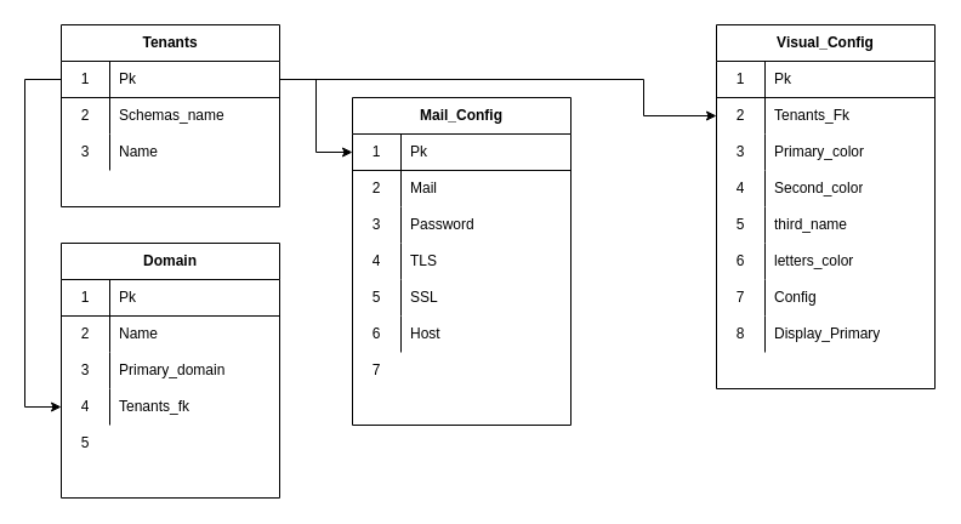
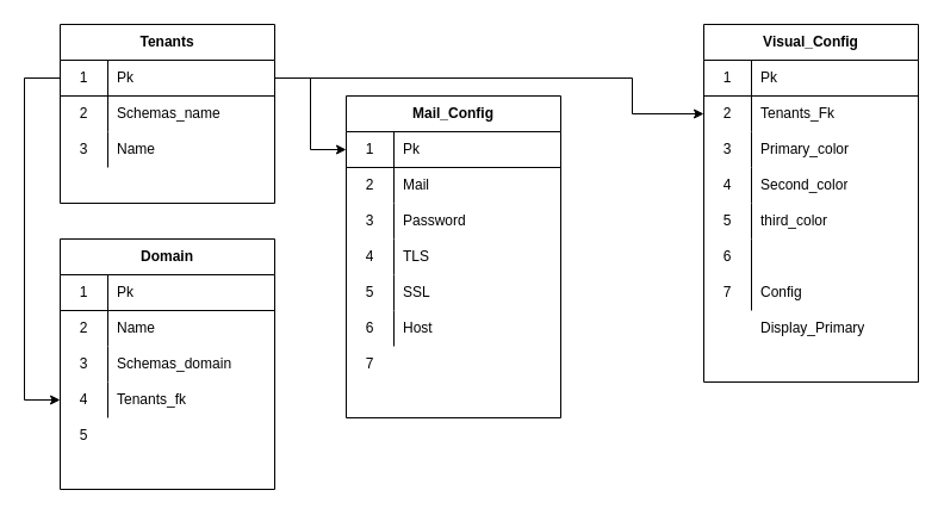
  <mxCell id="0" />
  <mxCell id="1" parent="0" />
  <mxCell id="2" value="Tenants" style="shape=table;html=1;whiteSpace=wrap;startSize=30;container=1;collapsible=0;childLayout=tableLayout;fixedRows=1;rowLines=0;fontStyle=1;align=center;" vertex="1" parent="1"><mxGeometry x="50" y="20" width="180" height="150" as="geometry" /></mxCell>
  <mxCell id="3" value="" style="shape=partialRectangle;html=1;whiteSpace=wrap;collapsible=0;dropTarget=0;pointerEvents=0;fillColor=none;top=0;left=0;bottom=1;right=0;points=[[0,0.5],[1,0.5]];portConstraint=eastwest;" vertex="1" parent="2"><mxGeometry y="30" width="180" height="30" as="geometry" /></mxCell>
  <mxCell id="4" value="1" style="shape=partialRectangle;html=1;whiteSpace=wrap;connectable=0;fillColor=none;top=0;left=0;bottom=0;right=0;overflow=hidden;" vertex="1" parent="3"><mxGeometry width="40" height="30" as="geometry" /></mxCell>
  <mxCell id="5" value="Pk" style="shape=partialRectangle;html=1;whiteSpace=wrap;connectable=0;fillColor=none;top=0;left=0;bottom=0;right=0;align=left;spacingLeft=6;overflow=hidden;" vertex="1" parent="3"><mxGeometry x="40" width="140" height="30" as="geometry" /></mxCell>
  <mxCell id="6" value="" style="shape=partialRectangle;html=1;whiteSpace=wrap;collapsible=0;dropTarget=0;pointerEvents=0;fillColor=none;top=0;left=0;bottom=0;right=0;points=[[0,0.5],[1,0.5]];portConstraint=eastwest;" vertex="1" parent="2"><mxGeometry y="60" width="180" height="30" as="geometry" /></mxCell>
  <mxCell id="7" value="2" style="shape=partialRectangle;html=1;whiteSpace=wrap;connectable=0;fillColor=none;top=0;left=0;bottom=0;right=0;overflow=hidden;" vertex="1" parent="6"><mxGeometry width="40" height="30" as="geometry" /></mxCell>
  <mxCell id="8" value="Schemas_name" style="shape=partialRectangle;html=1;whiteSpace=wrap;connectable=0;fillColor=none;top=0;left=0;bottom=0;right=0;align=left;spacingLeft=6;overflow=hidden;" vertex="1" parent="6"><mxGeometry x="40" width="140" height="30" as="geometry" /></mxCell>
  <mxCell id="9" value="" style="shape=partialRectangle;html=1;whiteSpace=wrap;collapsible=0;dropTarget=0;pointerEvents=0;fillColor=none;top=0;left=0;bottom=0;right=0;points=[[0,0.5],[1,0.5]];portConstraint=eastwest;" vertex="1" parent="2"><mxGeometry y="90" width="180" height="30" as="geometry" /></mxCell>
  <mxCell id="10" value="3" style="shape=partialRectangle;html=1;whiteSpace=wrap;connectable=0;fillColor=none;top=0;left=0;bottom=0;right=0;overflow=hidden;" vertex="1" parent="9"><mxGeometry width="40" height="30" as="geometry" /></mxCell>
  <mxCell id="11" value="Name" style="shape=partialRectangle;html=1;whiteSpace=wrap;connectable=0;fillColor=none;top=0;left=0;bottom=0;right=0;align=left;spacingLeft=6;overflow=hidden;" vertex="1" parent="9"><mxGeometry x="40" width="140" height="30" as="geometry" /></mxCell>
  <mxCell id="12" value="Domain" style="shape=table;html=1;whiteSpace=wrap;startSize=30;container=1;collapsible=0;childLayout=tableLayout;fixedRows=1;rowLines=0;fontStyle=1;align=center;" vertex="1" parent="1"><mxGeometry x="50" y="200" width="180" height="210" as="geometry" /></mxCell>
  <mxCell id="13" value="" style="shape=partialRectangle;html=1;whiteSpace=wrap;collapsible=0;dropTarget=0;pointerEvents=0;fillColor=none;top=0;left=0;bottom=1;right=0;points=[[0,0.5],[1,0.5]];portConstraint=eastwest;" vertex="1" parent="12"><mxGeometry y="30" width="180" height="30" as="geometry" /></mxCell>
  <mxCell id="14" value="1" style="shape=partialRectangle;html=1;whiteSpace=wrap;connectable=0;fillColor=none;top=0;left=0;bottom=0;right=0;overflow=hidden;" vertex="1" parent="13"><mxGeometry width="40" height="30" as="geometry" /></mxCell>
  <mxCell id="15" value="Pk" style="shape=partialRectangle;html=1;whiteSpace=wrap;connectable=0;fillColor=none;top=0;left=0;bottom=0;right=0;align=left;spacingLeft=6;overflow=hidden;" vertex="1" parent="13"><mxGeometry x="40" width="140" height="30" as="geometry" /></mxCell>
  <mxCell id="16" value="" style="shape=partialRectangle;html=1;whiteSpace=wrap;collapsible=0;dropTarget=0;pointerEvents=0;fillColor=none;top=0;left=0;bottom=0;right=0;points=[[0,0.5],[1,0.5]];portConstraint=eastwest;" vertex="1" parent="12"><mxGeometry y="60" width="180" height="30" as="geometry" /></mxCell>
  <mxCell id="17" value="2" style="shape=partialRectangle;html=1;whiteSpace=wrap;connectable=0;fillColor=none;top=0;left=0;bottom=0;right=0;overflow=hidden;" vertex="1" parent="16"><mxGeometry width="40" height="30" as="geometry" /></mxCell>
  <mxCell id="18" value="Name" style="shape=partialRectangle;html=1;whiteSpace=wrap;connectable=0;fillColor=none;top=0;left=0;bottom=0;right=0;align=left;spacingLeft=6;overflow=hidden;" vertex="1" parent="16"><mxGeometry x="40" width="140" height="30" as="geometry" /></mxCell>
  <mxCell id="19" value="" style="shape=partialRectangle;html=1;whiteSpace=wrap;collapsible=0;dropTarget=0;pointerEvents=0;fillColor=none;top=0;left=0;bottom=0;right=0;points=[[0,0.5],[1,0.5]];portConstraint=eastwest;" vertex="1" parent="12"><mxGeometry y="90" width="180" height="30" as="geometry" /></mxCell>
  <mxCell id="20" value="3" style="shape=partialRectangle;html=1;whiteSpace=wrap;connectable=0;fillColor=none;top=0;left=0;bottom=0;right=0;overflow=hidden;" vertex="1" parent="19"><mxGeometry width="40" height="30" as="geometry" /></mxCell>
- <mxCell id="21" value="Primary_domain" style="shape=partialRectangle;html=1;whiteSpace=wrap;connectable=0;fillColor=none;top=0;left=0;bottom=0;right=0;align=left;spacingLeft=6;overflow=hidden;" vertex="1" parent="19"><mxGeometry x="40" width="140" height="30" as="geometry" /></mxCell>
+ <mxCell id="21" value="Schemas_domain" style="shape=partialRectangle;html=1;whiteSpace=wrap;connectable=0;fillColor=none;top=0;left=0;bottom=0;right=0;align=left;spacingLeft=6;overflow=hidden;" vertex="1" parent="19"><mxGeometry x="40" width="140" height="30" as="geometry" /></mxCell>
  <mxCell id="22" value="" style="shape=partialRectangle;html=1;whiteSpace=wrap;collapsible=0;dropTarget=0;pointerEvents=0;fillColor=none;top=0;left=0;bottom=0;right=0;points=[[0,0.5],[1,0.5]];portConstraint=eastwest;" vertex="1" parent="12"><mxGeometry y="120" width="180" height="30" as="geometry" /></mxCell>
  <mxCell id="23" value="4" style="shape=partialRectangle;html=1;whiteSpace=wrap;connectable=0;fillColor=none;top=0;left=0;bottom=0;right=0;overflow=hidden;" vertex="1" parent="22"><mxGeometry width="40" height="30" as="geometry" /></mxCell>
  <mxCell id="24" value="Tenants_fk" style="shape=partialRectangle;html=1;whiteSpace=wrap;connectable=0;fillColor=none;top=0;left=0;bottom=0;right=0;align=left;spacingLeft=6;overflow=hidden;" vertex="1" parent="22"><mxGeometry x="40" width="140" height="30" as="geometry" /></mxCell>
  <mxCell id="25" value="" style="shape=partialRectangle;html=1;whiteSpace=wrap;collapsible=0;dropTarget=0;pointerEvents=0;fillColor=none;top=0;left=0;bottom=0;right=0;points=[[0,0.5],[1,0.5]];portConstraint=eastwest;" vertex="1" parent="12"><mxGeometry y="150" width="180" height="30" as="geometry" /></mxCell>
  <mxCell id="26" value="5" style="shape=partialRectangle;html=1;whiteSpace=wrap;connectable=0;fillColor=none;top=0;left=0;bottom=0;right=0;overflow=hidden;" vertex="1" parent="25"><mxGeometry width="40" height="30" as="geometry" /></mxCell>
  <mxCell id="27" style="edgeStyle=orthogonalEdgeStyle;rounded=0;orthogonalLoop=1;jettySize=auto;html=1;exitX=0;exitY=0.5;exitDx=0;exitDy=0;entryX=0;entryY=0.5;entryDx=0;entryDy=0;" edge="1" parent="1" source="3" target="22"><mxGeometry relative="1" as="geometry"><Array as="points"><mxPoint x="20" y="65" /><mxPoint x="20" y="335" /></Array></mxGeometry></mxCell>
  <mxCell id="28" value="Visual_Config" style="shape=table;html=1;whiteSpace=wrap;startSize=30;container=1;collapsible=0;childLayout=tableLayout;fixedRows=1;rowLines=0;fontStyle=1;align=center;" vertex="1" parent="1"><mxGeometry x="590" y="20" width="180" height="300" as="geometry" /></mxCell>
  <mxCell id="29" value="" style="shape=partialRectangle;html=1;whiteSpace=wrap;collapsible=0;dropTarget=0;pointerEvents=0;fillColor=none;top=0;left=0;bottom=1;right=0;points=[[0,0.5],[1,0.5]];portConstraint=eastwest;" vertex="1" parent="28"><mxGeometry y="30" width="180" height="30" as="geometry" /></mxCell>
  <mxCell id="30" value="1" style="shape=partialRectangle;html=1;whiteSpace=wrap;connectable=0;fillColor=none;top=0;left=0;bottom=0;right=0;overflow=hidden;" vertex="1" parent="29"><mxGeometry width="40" height="30" as="geometry" /></mxCell>
  <mxCell id="31" value="Pk" style="shape=partialRectangle;html=1;whiteSpace=wrap;connectable=0;fillColor=none;top=0;left=0;bottom=0;right=0;align=left;spacingLeft=6;overflow=hidden;" vertex="1" parent="29"><mxGeometry x="40" width="140" height="30" as="geometry" /></mxCell>
  <mxCell id="32" value="" style="shape=partialRectangle;html=1;whiteSpace=wrap;collapsible=0;dropTarget=0;pointerEvents=0;fillColor=none;top=0;left=0;bottom=0;right=0;points=[[0,0.5],[1,0.5]];portConstraint=eastwest;" vertex="1" parent="28"><mxGeometry y="60" width="180" height="30" as="geometry" /></mxCell>
  <mxCell id="33" value="2" style="shape=partialRectangle;html=1;whiteSpace=wrap;connectable=0;fillColor=none;top=0;left=0;bottom=0;right=0;overflow=hidden;" vertex="1" parent="32"><mxGeometry width="40" height="30" as="geometry" /></mxCell>
  <mxCell id="34" value="Tenants_Fk" style="shape=partialRectangle;html=1;whiteSpace=wrap;connectable=0;fillColor=none;top=0;left=0;bottom=0;right=0;align=left;spacingLeft=6;overflow=hidden;" vertex="1" parent="32"><mxGeometry x="40" width="140" height="30" as="geometry" /></mxCell>
  <mxCell id="35" value="" style="shape=partialRectangle;html=1;whiteSpace=wrap;collapsible=0;dropTarget=0;pointerEvents=0;fillColor=none;top=0;left=0;bottom=0;right=0;points=[[0,0.5],[1,0.5]];portConstraint=eastwest;" vertex="1" parent="28"><mxGeometry y="90" width="180" height="30" as="geometry" /></mxCell>
  <mxCell id="36" value="3" style="shape=partialRectangle;html=1;whiteSpace=wrap;connectable=0;fillColor=none;top=0;left=0;bottom=0;right=0;overflow=hidden;" vertex="1" parent="35"><mxGeometry width="40" height="30" as="geometry" /></mxCell>
  <mxCell id="37" value="Primary_color" style="shape=partialRectangle;html=1;whiteSpace=wrap;connectable=0;fillColor=none;top=0;left=0;bottom=0;right=0;align=left;spacingLeft=6;overflow=hidden;" vertex="1" parent="35"><mxGeometry x="40" width="140" height="30" as="geometry" /></mxCell>
  <mxCell id="38" value="" style="shape=partialRectangle;html=1;whiteSpace=wrap;collapsible=0;dropTarget=0;pointerEvents=0;fillColor=none;top=0;left=0;bottom=0;right=0;points=[[0,0.5],[1,0.5]];portConstraint=eastwest;" vertex="1" parent="28"><mxGeometry y="120" width="180" height="30" as="geometry" /></mxCell>
  <mxCell id="39" value="4" style="shape=partialRectangle;html=1;whiteSpace=wrap;connectable=0;fillColor=none;top=0;left=0;bottom=0;right=0;overflow=hidden;" vertex="1" parent="38"><mxGeometry width="40" height="30" as="geometry" /></mxCell>
  <mxCell id="40" value="Second_color" style="shape=partialRectangle;html=1;whiteSpace=wrap;connectable=0;fillColor=none;top=0;left=0;bottom=0;right=0;align=left;spacingLeft=6;overflow=hidden;" vertex="1" parent="38"><mxGeometry x="40" width="140" height="30" as="geometry" /></mxCell>
  <mxCell id="41" value="" style="shape=partialRectangle;html=1;whiteSpace=wrap;collapsible=0;dropTarget=0;pointerEvents=0;fillColor=none;top=0;left=0;bottom=0;right=0;points=[[0,0.5],[1,0.5]];portConstraint=eastwest;" vertex="1" parent="28"><mxGeometry y="150" width="180" height="30" as="geometry" /></mxCell>
  <mxCell id="42" value="5" style="shape=partialRectangle;html=1;whiteSpace=wrap;connectable=0;fillColor=none;top=0;left=0;bottom=0;right=0;overflow=hidden;" vertex="1" parent="41"><mxGeometry width="40" height="30" as="geometry" /></mxCell>
- <mxCell id="43" value="third_name" style="shape=partialRectangle;html=1;whiteSpace=wrap;connectable=0;fillColor=none;top=0;left=0;bottom=0;right=0;align=left;spacingLeft=6;overflow=hidden;" vertex="1" parent="41"><mxGeometry x="40" width="140" height="30" as="geometry" /></mxCell>
+ <mxCell id="43" value="third_color" style="shape=partialRectangle;html=1;whiteSpace=wrap;connectable=0;fillColor=none;top=0;left=0;bottom=0;right=0;align=left;spacingLeft=6;overflow=hidden;" vertex="1" parent="41"><mxGeometry x="40" width="140" height="30" as="geometry" /></mxCell>
  <mxCell id="44" value="" style="shape=partialRectangle;html=1;whiteSpace=wrap;collapsible=0;dropTarget=0;pointerEvents=0;fillColor=none;top=0;left=0;bottom=0;right=0;points=[[0,0.5],[1,0.5]];portConstraint=eastwest;" vertex="1" parent="28"><mxGeometry y="180" width="180" height="30" as="geometry" /></mxCell>
  <mxCell id="45" value="6" style="shape=partialRectangle;html=1;whiteSpace=wrap;connectable=0;fillColor=none;top=0;left=0;bottom=0;right=0;overflow=hidden;" vertex="1" parent="44"><mxGeometry width="40" height="30" as="geometry" /></mxCell>
- <mxCell id="46" value="letters_color" style="shape=partialRectangle;html=1;whiteSpace=wrap;connectable=0;fillColor=none;top=0;left=0;bottom=0;right=0;align=left;spacingLeft=6;overflow=hidden;" vertex="1" parent="44"><mxGeometry x="40" width="140" height="30" as="geometry" /></mxCell>
  <mxCell id="47" value="" style="shape=partialRectangle;html=1;whiteSpace=wrap;collapsible=0;dropTarget=0;pointerEvents=0;fillColor=none;top=0;left=0;bottom=0;right=0;points=[[0,0.5],[1,0.5]];portConstraint=eastwest;" vertex="1" parent="28"><mxGeometry y="210" width="180" height="30" as="geometry" /></mxCell>
  <mxCell id="48" value="7" style="shape=partialRectangle;html=1;whiteSpace=wrap;connectable=0;fillColor=none;top=0;left=0;bottom=0;right=0;overflow=hidden;" vertex="1" parent="47"><mxGeometry width="40" height="30" as="geometry" /></mxCell>
  <mxCell id="49" value="Config" style="shape=partialRectangle;html=1;whiteSpace=wrap;connectable=0;fillColor=none;top=0;left=0;bottom=0;right=0;align=left;spacingLeft=6;overflow=hidden;" vertex="1" parent="47"><mxGeometry x="40" width="140" height="30" as="geometry" /></mxCell>
  <mxCell id="50" value="" style="shape=partialRectangle;html=1;whiteSpace=wrap;collapsible=0;dropTarget=0;pointerEvents=0;fillColor=none;top=0;left=0;bottom=0;right=0;points=[[0,0.5],[1,0.5]];portConstraint=eastwest;" vertex="1" parent="28"><mxGeometry y="240" width="180" height="30" as="geometry" /></mxCell>
- <mxCell id="51" value="8" style="shape=partialRectangle;html=1;whiteSpace=wrap;connectable=0;fillColor=none;top=0;left=0;bottom=0;right=0;overflow=hidden;" vertex="1" parent="50"><mxGeometry width="40" height="30" as="geometry" /></mxCell>
  <mxCell id="52" value="Display_Primary" style="shape=partialRectangle;html=1;whiteSpace=wrap;connectable=0;fillColor=none;top=0;left=0;bottom=0;right=0;align=left;spacingLeft=6;overflow=hidden;" vertex="1" parent="50"><mxGeometry x="40" width="140" height="30" as="geometry" /></mxCell>
  <mxCell id="53" style="edgeStyle=orthogonalEdgeStyle;rounded=0;orthogonalLoop=1;jettySize=auto;html=1;exitX=1;exitY=0.5;exitDx=0;exitDy=0;entryX=0;entryY=0.5;entryDx=0;entryDy=0;" edge="1" parent="1" source="3" target="32"><mxGeometry relative="1" as="geometry"><Array as="points"><mxPoint x="530" y="65" /><mxPoint x="530" y="95" /></Array></mxGeometry></mxCell>
  <mxCell id="54" value="Mail_Config" style="shape=table;html=1;whiteSpace=wrap;startSize=30;container=1;collapsible=0;childLayout=tableLayout;fixedRows=1;rowLines=0;fontStyle=1;align=center;" vertex="1" parent="1"><mxGeometry x="290" y="80" width="180" height="270" as="geometry" /></mxCell>
  <mxCell id="55" value="" style="shape=partialRectangle;html=1;whiteSpace=wrap;collapsible=0;dropTarget=0;pointerEvents=0;fillColor=none;top=0;left=0;bottom=1;right=0;points=[[0,0.5],[1,0.5]];portConstraint=eastwest;" vertex="1" parent="54"><mxGeometry y="30" width="180" height="30" as="geometry" /></mxCell>
  <mxCell id="56" value="1" style="shape=partialRectangle;html=1;whiteSpace=wrap;connectable=0;fillColor=none;top=0;left=0;bottom=0;right=0;overflow=hidden;" vertex="1" parent="55"><mxGeometry width="40" height="30" as="geometry" /></mxCell>
  <mxCell id="57" value="Pk" style="shape=partialRectangle;html=1;whiteSpace=wrap;connectable=0;fillColor=none;top=0;left=0;bottom=0;right=0;align=left;spacingLeft=6;overflow=hidden;" vertex="1" parent="55"><mxGeometry x="40" width="140" height="30" as="geometry" /></mxCell>
  <mxCell id="58" value="" style="shape=partialRectangle;html=1;whiteSpace=wrap;collapsible=0;dropTarget=0;pointerEvents=0;fillColor=none;top=0;left=0;bottom=0;right=0;points=[[0,0.5],[1,0.5]];portConstraint=eastwest;" vertex="1" parent="54"><mxGeometry y="60" width="180" height="30" as="geometry" /></mxCell>
  <mxCell id="59" value="2" style="shape=partialRectangle;html=1;whiteSpace=wrap;connectable=0;fillColor=none;top=0;left=0;bottom=0;right=0;overflow=hidden;" vertex="1" parent="58"><mxGeometry width="40" height="30" as="geometry" /></mxCell>
  <mxCell id="60" value="Mail" style="shape=partialRectangle;html=1;whiteSpace=wrap;connectable=0;fillColor=none;top=0;left=0;bottom=0;right=0;align=left;spacingLeft=6;overflow=hidden;" vertex="1" parent="58"><mxGeometry x="40" width="140" height="30" as="geometry" /></mxCell>
  <mxCell id="61" value="" style="shape=partialRectangle;html=1;whiteSpace=wrap;collapsible=0;dropTarget=0;pointerEvents=0;fillColor=none;top=0;left=0;bottom=0;right=0;points=[[0,0.5],[1,0.5]];portConstraint=eastwest;" vertex="1" parent="54"><mxGeometry y="90" width="180" height="30" as="geometry" /></mxCell>
  <mxCell id="62" value="3" style="shape=partialRectangle;html=1;whiteSpace=wrap;connectable=0;fillColor=none;top=0;left=0;bottom=0;right=0;overflow=hidden;" vertex="1" parent="61"><mxGeometry width="40" height="30" as="geometry" /></mxCell>
  <mxCell id="63" value="Password" style="shape=partialRectangle;html=1;whiteSpace=wrap;connectable=0;fillColor=none;top=0;left=0;bottom=0;right=0;align=left;spacingLeft=6;overflow=hidden;" vertex="1" parent="61"><mxGeometry x="40" width="140" height="30" as="geometry" /></mxCell>
  <mxCell id="64" value="" style="shape=partialRectangle;html=1;whiteSpace=wrap;collapsible=0;dropTarget=0;pointerEvents=0;fillColor=none;top=0;left=0;bottom=0;right=0;points=[[0,0.5],[1,0.5]];portConstraint=eastwest;" vertex="1" parent="54"><mxGeometry y="120" width="180" height="30" as="geometry" /></mxCell>
  <mxCell id="65" value="4" style="shape=partialRectangle;html=1;whiteSpace=wrap;connectable=0;fillColor=none;top=0;left=0;bottom=0;right=0;overflow=hidden;" vertex="1" parent="64"><mxGeometry width="40" height="30" as="geometry" /></mxCell>
  <mxCell id="66" value="TLS" style="shape=partialRectangle;html=1;whiteSpace=wrap;connectable=0;fillColor=none;top=0;left=0;bottom=0;right=0;align=left;spacingLeft=6;overflow=hidden;" vertex="1" parent="64"><mxGeometry x="40" width="140" height="30" as="geometry" /></mxCell>
  <mxCell id="67" value="" style="shape=partialRectangle;html=1;whiteSpace=wrap;collapsible=0;dropTarget=0;pointerEvents=0;fillColor=none;top=0;left=0;bottom=0;right=0;points=[[0,0.5],[1,0.5]];portConstraint=eastwest;" vertex="1" parent="54"><mxGeometry y="150" width="180" height="30" as="geometry" /></mxCell>
  <mxCell id="68" value="5" style="shape=partialRectangle;html=1;whiteSpace=wrap;connectable=0;fillColor=none;top=0;left=0;bottom=0;right=0;overflow=hidden;" vertex="1" parent="67"><mxGeometry width="40" height="30" as="geometry" /></mxCell>
  <mxCell id="69" value="SSL" style="shape=partialRectangle;html=1;whiteSpace=wrap;connectable=0;fillColor=none;top=0;left=0;bottom=0;right=0;align=left;spacingLeft=6;overflow=hidden;" vertex="1" parent="67"><mxGeometry x="40" width="140" height="30" as="geometry" /></mxCell>
  <mxCell id="70" value="" style="shape=partialRectangle;html=1;whiteSpace=wrap;collapsible=0;dropTarget=0;pointerEvents=0;fillColor=none;top=0;left=0;bottom=0;right=0;points=[[0,0.5],[1,0.5]];portConstraint=eastwest;" vertex="1" parent="54"><mxGeometry y="180" width="180" height="30" as="geometry" /></mxCell>
  <mxCell id="71" value="6" style="shape=partialRectangle;html=1;whiteSpace=wrap;connectable=0;fillColor=none;top=0;left=0;bottom=0;right=0;overflow=hidden;" vertex="1" parent="70"><mxGeometry width="40" height="30" as="geometry" /></mxCell>
  <mxCell id="72" value="Host" style="shape=partialRectangle;html=1;whiteSpace=wrap;connectable=0;fillColor=none;top=0;left=0;bottom=0;right=0;align=left;spacingLeft=6;overflow=hidden;" vertex="1" parent="70"><mxGeometry x="40" width="140" height="30" as="geometry" /></mxCell>
  <mxCell id="73" value="" style="shape=partialRectangle;html=1;whiteSpace=wrap;collapsible=0;dropTarget=0;pointerEvents=0;fillColor=none;top=0;left=0;bottom=0;right=0;points=[[0,0.5],[1,0.5]];portConstraint=eastwest;" vertex="1" parent="54"><mxGeometry y="210" width="180" height="30" as="geometry" /></mxCell>
  <mxCell id="74" value="7" style="shape=partialRectangle;html=1;whiteSpace=wrap;connectable=0;fillColor=none;top=0;left=0;bottom=0;right=0;overflow=hidden;" vertex="1" parent="73"><mxGeometry width="40" height="30" as="geometry" /></mxCell>
  <mxCell id="75" style="edgeStyle=orthogonalEdgeStyle;rounded=0;orthogonalLoop=1;jettySize=auto;html=1;exitX=1;exitY=0.5;exitDx=0;exitDy=0;entryX=0;entryY=0.5;entryDx=0;entryDy=0;" edge="1" parent="1" source="3" target="55"><mxGeometry relative="1" as="geometry" /></mxCell>
